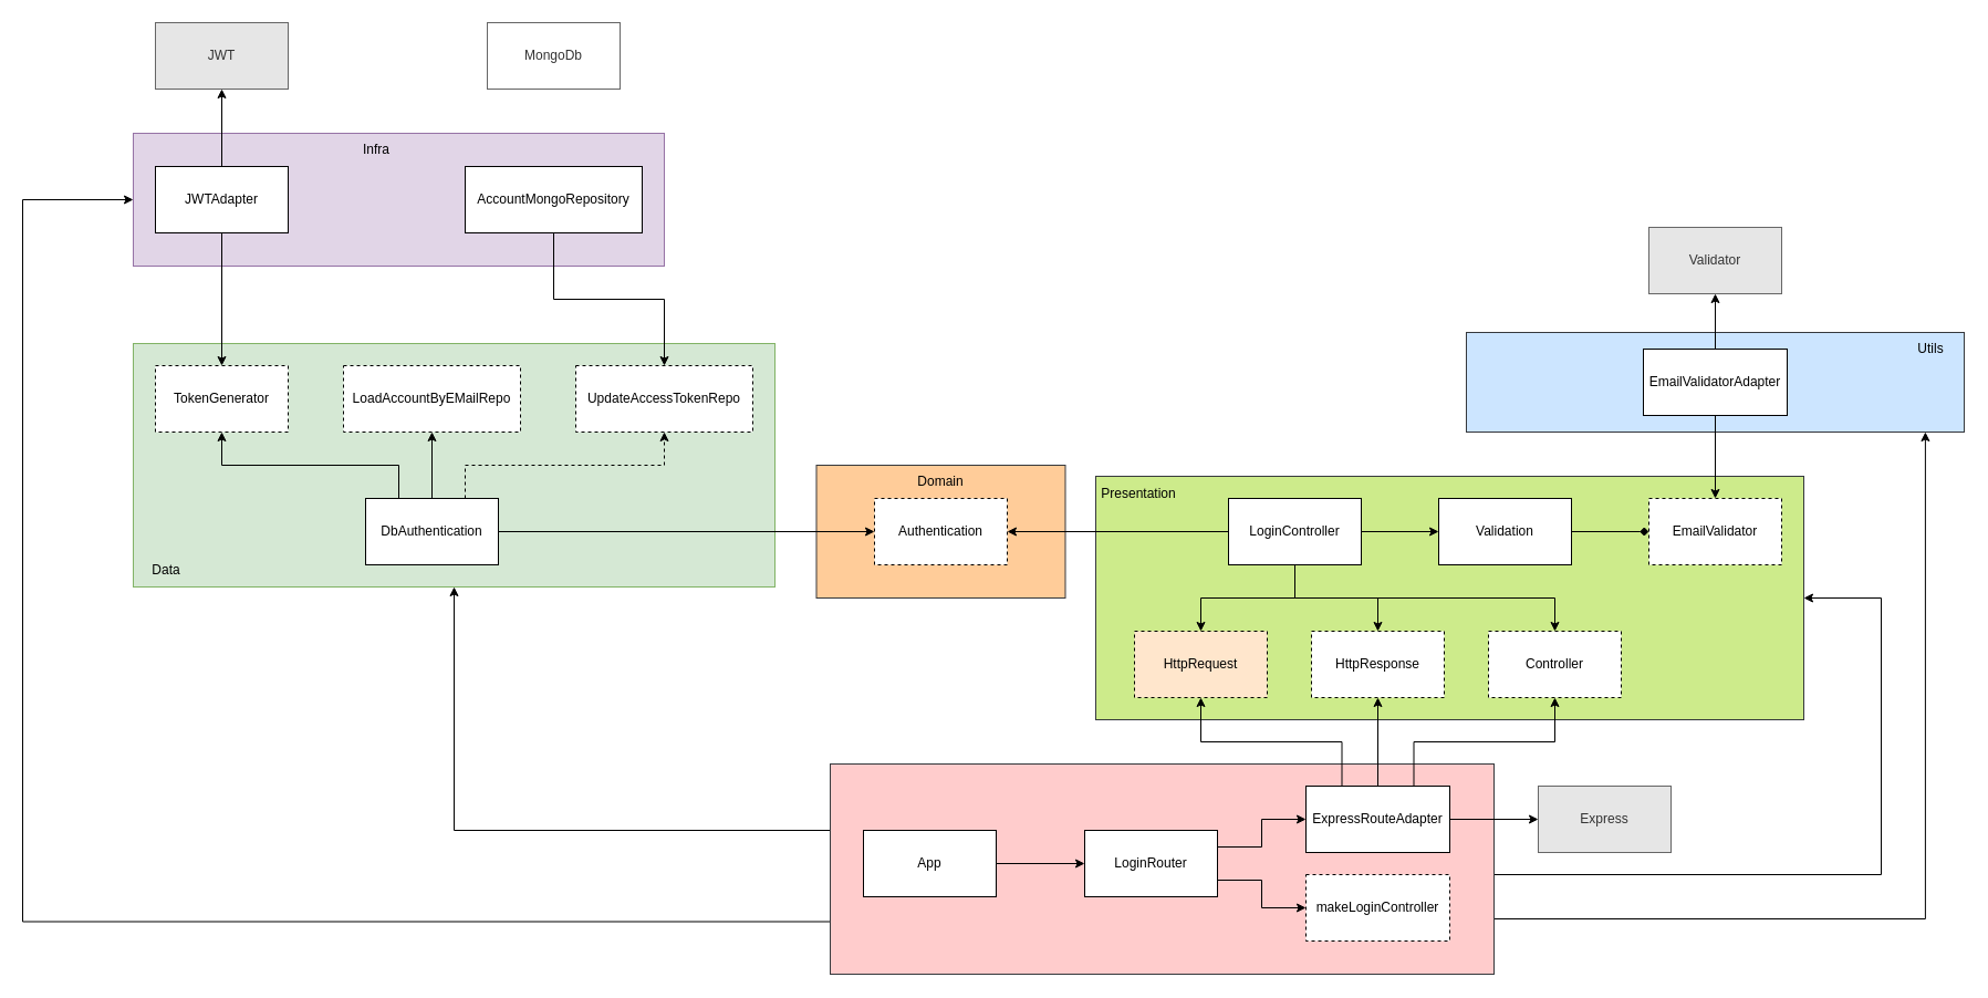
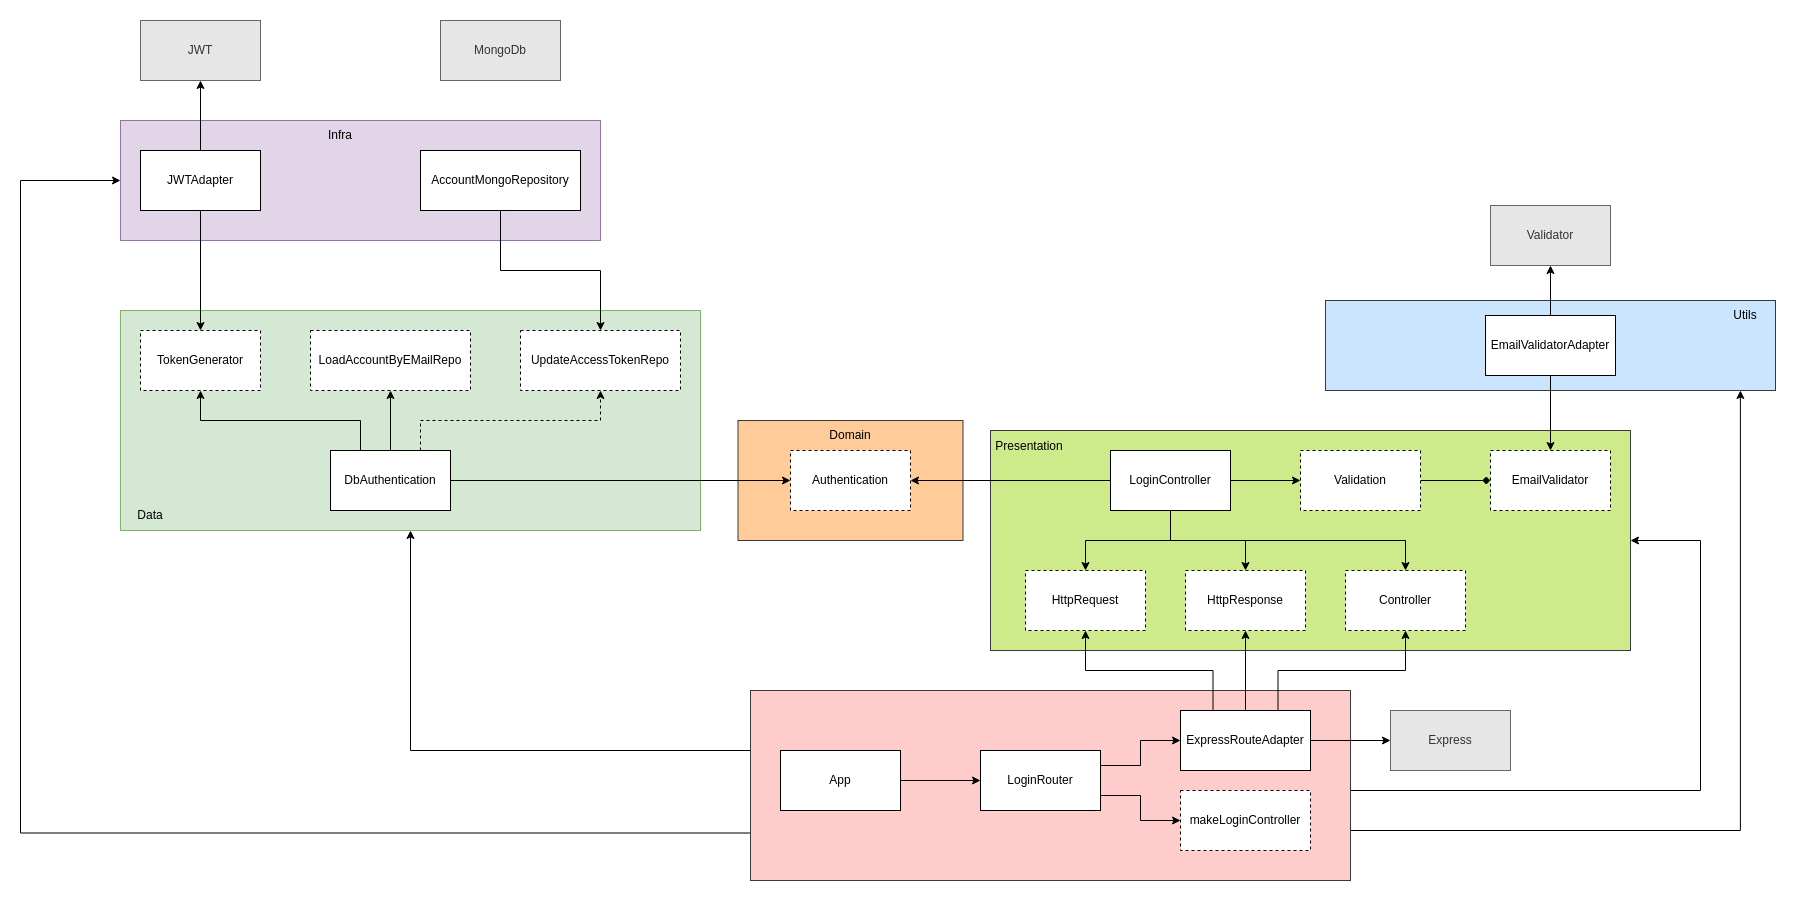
  <mxCell id="0" />
  <mxCell id="1" parent="0" />
  <mxCell id="2" value="" style="rounded=0;whiteSpace=wrap;html=1;fillColor=#e1d5e7;strokeColor=#9673a6;" parent="1" vertex="1"><mxGeometry x="120" y="120" width="480" height="120" as="geometry" /></mxCell>
  <mxCell id="3" value="" style="rounded=0;whiteSpace=wrap;html=1;fillColor=#d5e8d4;strokeColor=#82b366;" parent="1" vertex="1"><mxGeometry x="120" y="310" width="580" height="220" as="geometry" /></mxCell>
  <mxCell id="4" value="" style="rounded=0;whiteSpace=wrap;html=1;fillColor=#ffcc99;strokeColor=#36393d;" parent="1" vertex="1"><mxGeometry x="737.5" y="420" width="225" height="120" as="geometry" /></mxCell>
  <mxCell id="5" value="" style="rounded=0;whiteSpace=wrap;html=1;fillColor=#cce5ff;strokeColor=#36393d;" parent="1" vertex="1"><mxGeometry x="1325" y="300" width="450" height="90" as="geometry" /></mxCell>
  <mxCell id="6" value="" style="rounded=0;whiteSpace=wrap;html=1;fillColor=#cdeb8b;strokeColor=#36393d;" parent="1" vertex="1"><mxGeometry x="990" y="430" width="640" height="220" as="geometry" /></mxCell>
  <mxCell id="7" style="edgeStyle=orthogonalEdgeStyle;rounded=0;orthogonalLoop=1;jettySize=auto;html=1;exitX=0;exitY=0.5;exitDx=0;exitDy=0;entryX=0.5;entryY=1;entryDx=0;entryDy=0;" parent="1" source="11" target="3" edge="1"><mxGeometry relative="1" as="geometry"><Array as="points"><mxPoint x="750" y="750" /><mxPoint x="410" y="750" /></Array></mxGeometry></mxCell>
  <mxCell id="8" style="edgeStyle=orthogonalEdgeStyle;rounded=0;orthogonalLoop=1;jettySize=auto;html=1;exitX=0;exitY=0.75;exitDx=0;exitDy=0;entryX=0;entryY=0.5;entryDx=0;entryDy=0;" edge="1" parent="1" source="11" target="2"><mxGeometry relative="1" as="geometry"><Array as="points"><mxPoint x="20" y="833" /><mxPoint x="20" y="180" /></Array></mxGeometry></mxCell>
  <mxCell id="9" style="edgeStyle=orthogonalEdgeStyle;rounded=0;orthogonalLoop=1;jettySize=auto;html=1;exitX=1;exitY=0.75;exitDx=0;exitDy=0;entryX=0.922;entryY=1;entryDx=0;entryDy=0;entryPerimeter=0;" edge="1" parent="1" source="11" target="5"><mxGeometry relative="1" as="geometry"><Array as="points"><mxPoint x="1350" y="830" /><mxPoint x="1740" y="830" /></Array></mxGeometry></mxCell>
  <mxCell id="10" style="edgeStyle=orthogonalEdgeStyle;rounded=0;orthogonalLoop=1;jettySize=auto;html=1;exitX=1;exitY=0.5;exitDx=0;exitDy=0;entryX=1;entryY=0.5;entryDx=0;entryDy=0;" edge="1" parent="1" source="11" target="6"><mxGeometry relative="1" as="geometry"><Array as="points"><mxPoint x="1350" y="790" /><mxPoint x="1700" y="790" /><mxPoint x="1700" y="540" /></Array></mxGeometry></mxCell>
  <mxCell id="11" value="" style="rounded=0;whiteSpace=wrap;html=1;fillColor=#ffcccc;strokeColor=#36393d;" parent="1" vertex="1"><mxGeometry x="750" y="690" width="600" height="190" as="geometry" /></mxCell>
  <mxCell id="12" style="edgeStyle=orthogonalEdgeStyle;rounded=0;orthogonalLoop=1;jettySize=auto;html=1;exitX=1;exitY=0.5;exitDx=0;exitDy=0;entryX=0;entryY=0.5;entryDx=0;entryDy=0;" parent="1" source="13" target="16" edge="1"><mxGeometry relative="1" as="geometry" /></mxCell>
  <mxCell id="13" value="App" style="rounded=0;whiteSpace=wrap;html=1;" parent="1" vertex="1"><mxGeometry x="780" y="750" width="120" height="60" as="geometry" /></mxCell>
  <mxCell id="14" style="edgeStyle=orthogonalEdgeStyle;rounded=0;orthogonalLoop=1;jettySize=auto;html=1;exitX=1;exitY=0.25;exitDx=0;exitDy=0;entryX=0;entryY=0.5;entryDx=0;entryDy=0;" parent="1" source="16" target="21" edge="1"><mxGeometry relative="1" as="geometry" /></mxCell>
  <mxCell id="15" style="edgeStyle=orthogonalEdgeStyle;rounded=0;orthogonalLoop=1;jettySize=auto;html=1;exitX=1;exitY=0.75;exitDx=0;exitDy=0;entryX=0;entryY=0.5;entryDx=0;entryDy=0;" parent="1" source="16" target="22" edge="1"><mxGeometry relative="1" as="geometry" /></mxCell>
  <mxCell id="16" value="LoginRouter" style="rounded=0;whiteSpace=wrap;html=1;" parent="1" vertex="1"><mxGeometry x="980" y="750" width="120" height="60" as="geometry" /></mxCell>
  <mxCell id="17" style="edgeStyle=orthogonalEdgeStyle;rounded=0;orthogonalLoop=1;jettySize=auto;html=1;exitX=1;exitY=0.5;exitDx=0;exitDy=0;entryX=0;entryY=0.5;entryDx=0;entryDy=0;" parent="1" source="21" target="23" edge="1"><mxGeometry relative="1" as="geometry" /></mxCell>
  <mxCell id="18" style="edgeStyle=orthogonalEdgeStyle;rounded=0;orthogonalLoop=1;jettySize=auto;html=1;exitX=0.25;exitY=0;exitDx=0;exitDy=0;entryX=0.5;entryY=1;entryDx=0;entryDy=0;" parent="1" source="21" target="24" edge="1"><mxGeometry relative="1" as="geometry" /></mxCell>
  <mxCell id="19" style="edgeStyle=orthogonalEdgeStyle;rounded=0;orthogonalLoop=1;jettySize=auto;html=1;exitX=0.5;exitY=0;exitDx=0;exitDy=0;entryX=0.5;entryY=1;entryDx=0;entryDy=0;" parent="1" source="21" target="25" edge="1"><mxGeometry relative="1" as="geometry" /></mxCell>
  <mxCell id="20" style="edgeStyle=orthogonalEdgeStyle;rounded=0;orthogonalLoop=1;jettySize=auto;html=1;exitX=0.75;exitY=0;exitDx=0;exitDy=0;entryX=0.5;entryY=1;entryDx=0;entryDy=0;" parent="1" source="21" target="26" edge="1"><mxGeometry relative="1" as="geometry" /></mxCell>
  <mxCell id="21" value="ExpressRouteAdapter" style="rounded=0;whiteSpace=wrap;html=1;" parent="1" vertex="1"><mxGeometry x="1180" y="710" width="130" height="60" as="geometry" /></mxCell>
  <mxCell id="22" value="makeLoginController" style="rounded=0;whiteSpace=wrap;html=1;dashed=1;" parent="1" vertex="1"><mxGeometry x="1180" y="790" width="130" height="60" as="geometry" /></mxCell>
  <mxCell id="23" value="Express" style="rounded=0;whiteSpace=wrap;html=1;fillColor=#E6E6E6;fontColor=#333333;strokeColor=#666666;" parent="1" vertex="1"><mxGeometry x="1390" y="710" width="120" height="60" as="geometry" /></mxCell>
- <mxCell id="24" value="HttpRequest" style="rounded=0;whiteSpace=wrap;html=1;dashed=1;fillColor=#ffe6cc;" parent="1" vertex="1"><mxGeometry x="1025" y="570" width="120" height="60" as="geometry" /></mxCell>
+ <mxCell id="24" value="HttpRequest" style="rounded=0;whiteSpace=wrap;html=1;dashed=1;" parent="1" vertex="1"><mxGeometry x="1025" y="570" width="120" height="60" as="geometry" /></mxCell>
  <mxCell id="25" value="HttpResponse" style="rounded=0;whiteSpace=wrap;html=1;dashed=1;" parent="1" vertex="1"><mxGeometry x="1185" y="570" width="120" height="60" as="geometry" /></mxCell>
  <mxCell id="26" value="Controller" style="rounded=0;whiteSpace=wrap;html=1;dashed=1;" parent="1" vertex="1"><mxGeometry x="1345" y="570" width="120" height="60" as="geometry" /></mxCell>
  <mxCell id="27" style="edgeStyle=orthogonalEdgeStyle;rounded=0;orthogonalLoop=1;jettySize=auto;html=1;exitX=0.5;exitY=1;exitDx=0;exitDy=0;entryX=0.5;entryY=0;entryDx=0;entryDy=0;" parent="1" source="32" target="25" edge="1"><mxGeometry relative="1" as="geometry" /></mxCell>
  <mxCell id="28" style="edgeStyle=orthogonalEdgeStyle;rounded=0;orthogonalLoop=1;jettySize=auto;html=1;exitX=0.5;exitY=1;exitDx=0;exitDy=0;" parent="1" source="32" target="26" edge="1"><mxGeometry relative="1" as="geometry" /></mxCell>
  <mxCell id="29" style="edgeStyle=orthogonalEdgeStyle;rounded=0;orthogonalLoop=1;jettySize=auto;html=1;exitX=0.5;exitY=1;exitDx=0;exitDy=0;entryX=0.5;entryY=0;entryDx=0;entryDy=0;" parent="1" source="32" target="24" edge="1"><mxGeometry relative="1" as="geometry" /></mxCell>
  <mxCell id="30" style="edgeStyle=orthogonalEdgeStyle;rounded=0;orthogonalLoop=1;jettySize=auto;html=1;exitX=1;exitY=0.5;exitDx=0;exitDy=0;entryX=0;entryY=0.5;entryDx=0;entryDy=0;" parent="1" source="32" target="35" edge="1"><mxGeometry relative="1" as="geometry"><mxPoint x="1290" y="480" as="targetPoint" /></mxGeometry></mxCell>
  <mxCell id="31" style="edgeStyle=orthogonalEdgeStyle;rounded=0;orthogonalLoop=1;jettySize=auto;html=1;exitX=0;exitY=0.5;exitDx=0;exitDy=0;entryX=1;entryY=0.5;entryDx=0;entryDy=0;" parent="1" source="32" target="33" edge="1"><mxGeometry relative="1" as="geometry" /></mxCell>
  <mxCell id="32" value="LoginController" style="rounded=0;whiteSpace=wrap;html=1;" parent="1" vertex="1"><mxGeometry x="1110" y="450" width="120" height="60" as="geometry" /></mxCell>
  <mxCell id="33" value="Authentication" style="rounded=0;whiteSpace=wrap;html=1;dashed=1;" parent="1" vertex="1"><mxGeometry x="790" y="450" width="120" height="60" as="geometry" /></mxCell>
  <mxCell id="34" style="edgeStyle=orthogonalEdgeStyle;rounded=0;orthogonalLoop=1;jettySize=auto;html=1;exitX=1;exitY=0.5;exitDx=0;exitDy=0;endArrow=diamond;" parent="1" source="35" target="60" edge="1"><mxGeometry relative="1" as="geometry" /></mxCell>
- <mxCell id="35" value="Validation" style="rounded=0;whiteSpace=wrap;html=1;dashed=0;" parent="1" vertex="1"><mxGeometry x="1300" y="450" width="120" height="60" as="geometry" /></mxCell>
+ <mxCell id="35" value="Validation" style="rounded=0;whiteSpace=wrap;html=1;dashed=1;" parent="1" vertex="1"><mxGeometry x="1300" y="450" width="120" height="60" as="geometry" /></mxCell>
  <mxCell id="36" style="edgeStyle=orthogonalEdgeStyle;rounded=0;orthogonalLoop=1;jettySize=auto;html=1;exitX=0.5;exitY=0;exitDx=0;exitDy=0;entryX=0.5;entryY=1;entryDx=0;entryDy=0;" parent="1" source="38" target="39" edge="1"><mxGeometry relative="1" as="geometry" /></mxCell>
  <mxCell id="37" style="edgeStyle=orthogonalEdgeStyle;rounded=0;orthogonalLoop=1;jettySize=auto;html=1;" parent="1" source="38" target="60" edge="1"><mxGeometry relative="1" as="geometry" /></mxCell>
  <mxCell id="38" value="&lt;div&gt;EmailValidatorAdapter&lt;/div&gt;" style="rounded=0;whiteSpace=wrap;html=1;" parent="1" vertex="1"><mxGeometry x="1485" y="315" width="130" height="60" as="geometry" /></mxCell>
  <mxCell id="39" value="Validator" style="rounded=0;whiteSpace=wrap;html=1;fillColor=#E6E6E6;fontColor=#333333;strokeColor=#666666;" parent="1" vertex="1"><mxGeometry x="1490" y="205" width="120" height="60" as="geometry" /></mxCell>
  <mxCell id="40" style="edgeStyle=orthogonalEdgeStyle;rounded=0;orthogonalLoop=1;jettySize=auto;html=1;exitX=1;exitY=0.5;exitDx=0;exitDy=0;entryX=0;entryY=0.5;entryDx=0;entryDy=0;" parent="1" source="44" target="33" edge="1"><mxGeometry relative="1" as="geometry" /></mxCell>
  <mxCell id="41" style="edgeStyle=orthogonalEdgeStyle;rounded=0;orthogonalLoop=1;jettySize=auto;html=1;exitX=0.5;exitY=0;exitDx=0;exitDy=0;" parent="1" source="44" target="46" edge="1"><mxGeometry relative="1" as="geometry" /></mxCell>
  <mxCell id="42" style="edgeStyle=orthogonalEdgeStyle;rounded=0;orthogonalLoop=1;jettySize=auto;html=1;exitX=0.75;exitY=0;exitDx=0;exitDy=0;entryX=0.5;entryY=1;entryDx=0;entryDy=0;dashed=1;" parent="1" source="44" target="45" edge="1"><mxGeometry relative="1" as="geometry" /></mxCell>
  <mxCell id="43" style="edgeStyle=orthogonalEdgeStyle;rounded=0;orthogonalLoop=1;jettySize=auto;html=1;exitX=0.25;exitY=0;exitDx=0;exitDy=0;entryX=0.5;entryY=1;entryDx=0;entryDy=0;" parent="1" source="44" target="47" edge="1"><mxGeometry relative="1" as="geometry" /></mxCell>
  <mxCell id="44" value="DbAuthentication" style="rounded=0;whiteSpace=wrap;html=1;" parent="1" vertex="1"><mxGeometry x="330" y="450" width="120" height="60" as="geometry" /></mxCell>
  <mxCell id="45" value="UpdateAccessTokenRepo" style="rounded=0;whiteSpace=wrap;html=1;dashed=1;" parent="1" vertex="1"><mxGeometry x="520" y="330" width="160" height="60" as="geometry" /></mxCell>
  <mxCell id="46" value="LoadAccountByEMailRepo" style="rounded=0;whiteSpace=wrap;html=1;dashed=1;" parent="1" vertex="1"><mxGeometry x="310" y="330" width="160" height="60" as="geometry" /></mxCell>
  <mxCell id="47" value="TokenGenerator" style="rounded=0;whiteSpace=wrap;html=1;dashed=1;" parent="1" vertex="1"><mxGeometry x="140" y="330" width="120" height="60" as="geometry" /></mxCell>
  <mxCell id="48" style="edgeStyle=orthogonalEdgeStyle;rounded=0;orthogonalLoop=1;jettySize=auto;html=1;exitX=0.5;exitY=1;exitDx=0;exitDy=0;entryX=0.5;entryY=0;entryDx=0;entryDy=0;" parent="1" source="50" target="47" edge="1"><mxGeometry relative="1" as="geometry" /></mxCell>
  <mxCell id="49" style="edgeStyle=orthogonalEdgeStyle;rounded=0;orthogonalLoop=1;jettySize=auto;html=1;exitX=0.5;exitY=0;exitDx=0;exitDy=0;entryX=0.5;entryY=1;entryDx=0;entryDy=0;" parent="1" source="50" target="53" edge="1"><mxGeometry relative="1" as="geometry" /></mxCell>
  <mxCell id="50" value="JWTAdapter" style="rounded=0;whiteSpace=wrap;html=1;" parent="1" vertex="1"><mxGeometry x="140" y="150" width="120" height="60" as="geometry" /></mxCell>
  <mxCell id="51" style="edgeStyle=orthogonalEdgeStyle;rounded=0;orthogonalLoop=1;jettySize=auto;html=1;exitX=0.5;exitY=1;exitDx=0;exitDy=0;" parent="1" source="52" target="45" edge="1"><mxGeometry relative="1" as="geometry" /></mxCell>
  <mxCell id="52" value="AccountMongoRepository" style="rounded=0;whiteSpace=wrap;html=1;" parent="1" vertex="1"><mxGeometry x="420" y="150" width="160" height="60" as="geometry" /></mxCell>
  <mxCell id="53" value="JWT" style="rounded=0;whiteSpace=wrap;html=1;fillColor=#E6E6E6;fontColor=#333333;strokeColor=#666666;" parent="1" vertex="1"><mxGeometry x="140" y="20" width="120" height="60" as="geometry" /></mxCell>
- <mxCell id="54" value="MongoDb" style="rounded=0;whiteSpace=wrap;html=1;fillColor=#ffffff;fontColor=#333333;strokeColor=#666666;" parent="1" vertex="1"><mxGeometry x="440" y="20" width="120" height="60" as="geometry" /></mxCell>
+ <mxCell id="54" value="MongoDb" style="rounded=0;whiteSpace=wrap;html=1;fillColor=#E6E6E6;fontColor=#333333;strokeColor=#666666;" parent="1" vertex="1"><mxGeometry x="440" y="20" width="120" height="60" as="geometry" /></mxCell>
  <mxCell id="55" value="Infra" style="text;html=1;strokeColor=none;fillColor=none;align=center;verticalAlign=middle;whiteSpace=wrap;rounded=0;" parent="1" vertex="1"><mxGeometry x="310" y="120" width="60" height="30" as="geometry" /></mxCell>
  <mxCell id="56" value="Data" style="text;html=1;strokeColor=none;fillColor=none;align=center;verticalAlign=middle;whiteSpace=wrap;rounded=0;" parent="1" vertex="1"><mxGeometry x="120" y="500" width="60" height="30" as="geometry" /></mxCell>
  <mxCell id="57" value="Domain" style="text;html=1;strokeColor=none;fillColor=none;align=center;verticalAlign=middle;whiteSpace=wrap;rounded=0;" parent="1" vertex="1"><mxGeometry x="820" y="420" width="60" height="30" as="geometry" /></mxCell>
  <mxCell id="58" value="Utils" style="text;html=1;strokeColor=none;fillColor=none;align=center;verticalAlign=middle;whiteSpace=wrap;rounded=0;" parent="1" vertex="1"><mxGeometry x="1715" y="300" width="60" height="30" as="geometry" /></mxCell>
  <mxCell id="59" value="Presentation" style="text;html=1;strokeColor=none;fillColor=none;align=center;verticalAlign=middle;whiteSpace=wrap;rounded=0;" parent="1" vertex="1"><mxGeometry x="999" y="431" width="60" height="30" as="geometry" /></mxCell>
  <mxCell id="60" value="EmailValidator" style="rounded=0;whiteSpace=wrap;html=1;dashed=1;" parent="1" vertex="1"><mxGeometry x="1490" y="450" width="120" height="60" as="geometry" /></mxCell>
